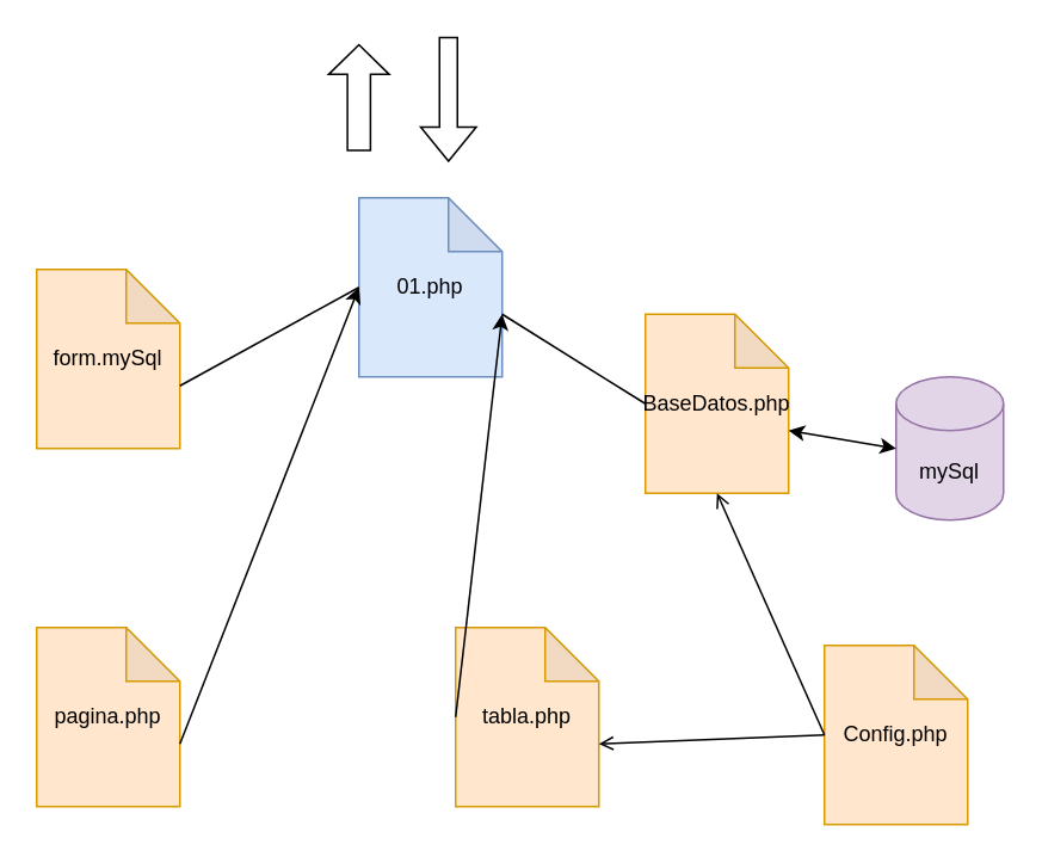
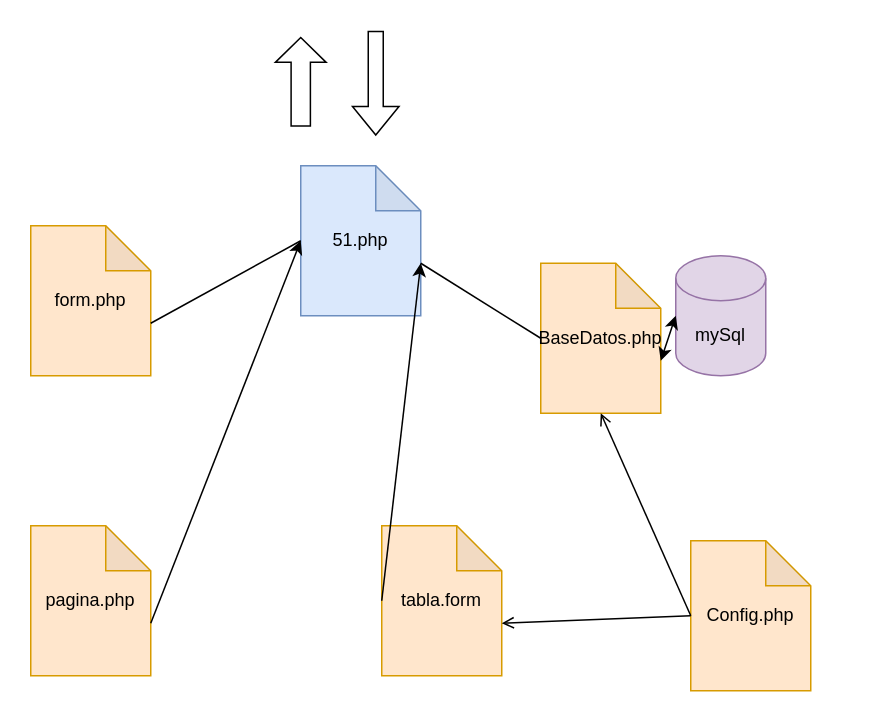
  <mxCell id="0" />
  <mxCell id="1" parent="0" />
- <mxCell id="2" value="01.php" style="shape=note;whiteSpace=wrap;html=1;backgroundOutline=1;darkOpacity=0.05;fillColor=#dae8fc;strokeColor=#6c8ebf;" vertex="1" parent="1"><mxGeometry x="200" y="110" width="80" height="100" as="geometry" /></mxCell>
+ <mxCell id="2" value="51.php" style="shape=note;whiteSpace=wrap;html=1;backgroundOutline=1;darkOpacity=0.05;fillColor=#dae8fc;strokeColor=#6c8ebf;" vertex="1" parent="1"><mxGeometry x="200" y="110" width="80" height="100" as="geometry" /></mxCell>
  <mxCell id="3" value="BaseDatos.php" style="shape=note;whiteSpace=wrap;html=1;backgroundOutline=1;darkOpacity=0.05;fillColor=#ffe6cc;strokeColor=#d79b00;" vertex="1" parent="1"><mxGeometry x="360" y="175" width="80" height="100" as="geometry" /></mxCell>
  <mxCell id="4" value="Config.php" style="shape=note;whiteSpace=wrap;html=1;backgroundOutline=1;darkOpacity=0.05;fillColor=#ffe6cc;strokeColor=#d79b00;" vertex="1" parent="1"><mxGeometry x="460" y="360" width="80" height="100" as="geometry" /></mxCell>
- <mxCell id="5" value="form.mySql" style="shape=note;whiteSpace=wrap;html=1;backgroundOutline=1;darkOpacity=0.05;fillColor=#ffe6cc;strokeColor=#d79b00;" vertex="1" parent="1"><mxGeometry x="20" y="150" width="80" height="100" as="geometry" /></mxCell>
+ <mxCell id="5" value="form.php" style="shape=note;whiteSpace=wrap;html=1;backgroundOutline=1;darkOpacity=0.05;fillColor=#ffe6cc;strokeColor=#d79b00;" vertex="1" parent="1"><mxGeometry x="20" y="150" width="80" height="100" as="geometry" /></mxCell>
  <mxCell id="6" value="pagina.php" style="shape=note;whiteSpace=wrap;html=1;backgroundOutline=1;darkOpacity=0.05;fillColor=#ffe6cc;strokeColor=#d79b00;" vertex="1" parent="1"><mxGeometry x="20" y="350" width="80" height="100" as="geometry" /></mxCell>
- <mxCell id="7" value="tabla.php" style="shape=note;whiteSpace=wrap;html=1;backgroundOutline=1;darkOpacity=0.05;fillColor=#ffe6cc;strokeColor=#d79b00;" vertex="1" parent="1"><mxGeometry x="254" y="350" width="80" height="100" as="geometry" /></mxCell>
- <mxCell id="8" value="mySql" style="shape=cylinder3;whiteSpace=wrap;html=1;boundedLbl=1;backgroundOutline=1;size=15;fillColor=#e1d5e7;strokeColor=#9673a6;" vertex="1" parent="1"><mxGeometry x="500" y="210" width="60" height="80" as="geometry" /></mxCell>
+ <mxCell id="7" value="tabla.form" style="shape=note;whiteSpace=wrap;html=1;backgroundOutline=1;darkOpacity=0.05;fillColor=#ffe6cc;strokeColor=#d79b00;" vertex="1" parent="1"><mxGeometry x="254" y="350" width="80" height="100" as="geometry" /></mxCell>
+ <mxCell id="8" value="mySql" style="shape=cylinder3;whiteSpace=wrap;html=1;boundedLbl=1;backgroundOutline=1;size=15;fillColor=#e1d5e7;strokeColor=#9673a6;" vertex="1" parent="1"><mxGeometry x="450" y="170" width="60" height="80" as="geometry" /></mxCell>
  <mxCell id="9" value="" style="endArrow=classic;startArrow=classic;html=1;rounded=0;entryX=0;entryY=0.5;entryDx=0;entryDy=0;entryPerimeter=0;exitX=0;exitY=0;exitDx=80;exitDy=65;exitPerimeter=0;" edge="1" parent="1" source="3" target="8"><mxGeometry width="50" height="50" relative="1" as="geometry"><mxPoint x="220" y="220" as="sourcePoint" /><mxPoint x="270" y="170" as="targetPoint" /></mxGeometry></mxCell>
  <mxCell id="10" value="" style="endArrow=none;html=1;rounded=0;entryX=0;entryY=0.5;entryDx=0;entryDy=0;entryPerimeter=0;exitX=0;exitY=0;exitDx=80;exitDy=65;exitPerimeter=0;" edge="1" parent="1" source="2" target="3"><mxGeometry width="50" height="50" relative="1" as="geometry"><mxPoint x="250" y="310" as="sourcePoint" /><mxPoint x="290" y="100" as="targetPoint" /></mxGeometry></mxCell>
  <mxCell id="11" value="" style="endArrow=none;html=1;rounded=0;exitX=0;exitY=0;exitDx=80;exitDy=65;exitPerimeter=0;entryX=0;entryY=0.5;entryDx=0;entryDy=0;entryPerimeter=0;" edge="1" parent="1" source="5" target="2"><mxGeometry width="50" height="50" relative="1" as="geometry"><mxPoint x="250" y="310" as="sourcePoint" /><mxPoint x="300" y="260" as="targetPoint" /></mxGeometry></mxCell>
  <mxCell id="12" value="" style="endArrow=classic;html=1;rounded=0;entryX=0;entryY=0.5;entryDx=0;entryDy=0;entryPerimeter=0;exitX=0;exitY=0;exitDx=80;exitDy=65;exitPerimeter=0;" edge="1" parent="1" source="6" target="2"><mxGeometry width="50" height="50" relative="1" as="geometry"><mxPoint x="50" y="480" as="sourcePoint" /><mxPoint x="100" y="430" as="targetPoint" /></mxGeometry></mxCell>
  <mxCell id="13" value="" style="endArrow=classic;html=1;rounded=0;entryX=0;entryY=0;entryDx=80;entryDy=65;entryPerimeter=0;exitX=0;exitY=0.5;exitDx=0;exitDy=0;exitPerimeter=0;endFill=1;" edge="1" parent="1" source="7" target="2"><mxGeometry width="50" height="50" relative="1" as="geometry"><mxPoint x="250" y="310" as="sourcePoint" /><mxPoint x="300" y="260" as="targetPoint" /></mxGeometry></mxCell>
  <mxCell id="14" value="" style="endArrow=none;html=1;rounded=0;startArrow=open;startFill=0;exitX=0;exitY=0;exitDx=80;exitDy=65;exitPerimeter=0;entryX=0;entryY=0.5;entryDx=0;entryDy=0;entryPerimeter=0;" edge="1" parent="1" source="7" target="4"><mxGeometry width="50" height="50" relative="1" as="geometry"><mxPoint x="350" y="430" as="sourcePoint" /><mxPoint x="470" y="430" as="targetPoint" /></mxGeometry></mxCell>
  <mxCell id="15" value="" style="shape=flexArrow;endArrow=classic;html=1;rounded=0;" edge="1" parent="1"><mxGeometry width="50" height="50" relative="1" as="geometry"><mxPoint x="250" y="20" as="sourcePoint" /><mxPoint x="250" y="90" as="targetPoint" /></mxGeometry></mxCell>
  <mxCell id="16" value="" style="endArrow=none;html=1;rounded=0;exitX=0.5;exitY=1;exitDx=0;exitDy=0;exitPerimeter=0;startArrow=open;startFill=0;entryX=0;entryY=0.5;entryDx=0;entryDy=0;entryPerimeter=0;" edge="1" parent="1" source="3" target="4"><mxGeometry width="50" height="50" relative="1" as="geometry"><mxPoint x="420" y="243.8" as="sourcePoint" /><mxPoint x="546" y="240.005" as="targetPoint" /></mxGeometry></mxCell>
  <mxCell id="17" value="" style="shape=flexArrow;endArrow=classic;html=1;rounded=0;width=12.857;endSize=5.186;" edge="1" parent="1"><mxGeometry width="50" height="50" relative="1" as="geometry"><mxPoint x="200" y="84" as="sourcePoint" /><mxPoint x="200" y="24" as="targetPoint" /></mxGeometry></mxCell>
